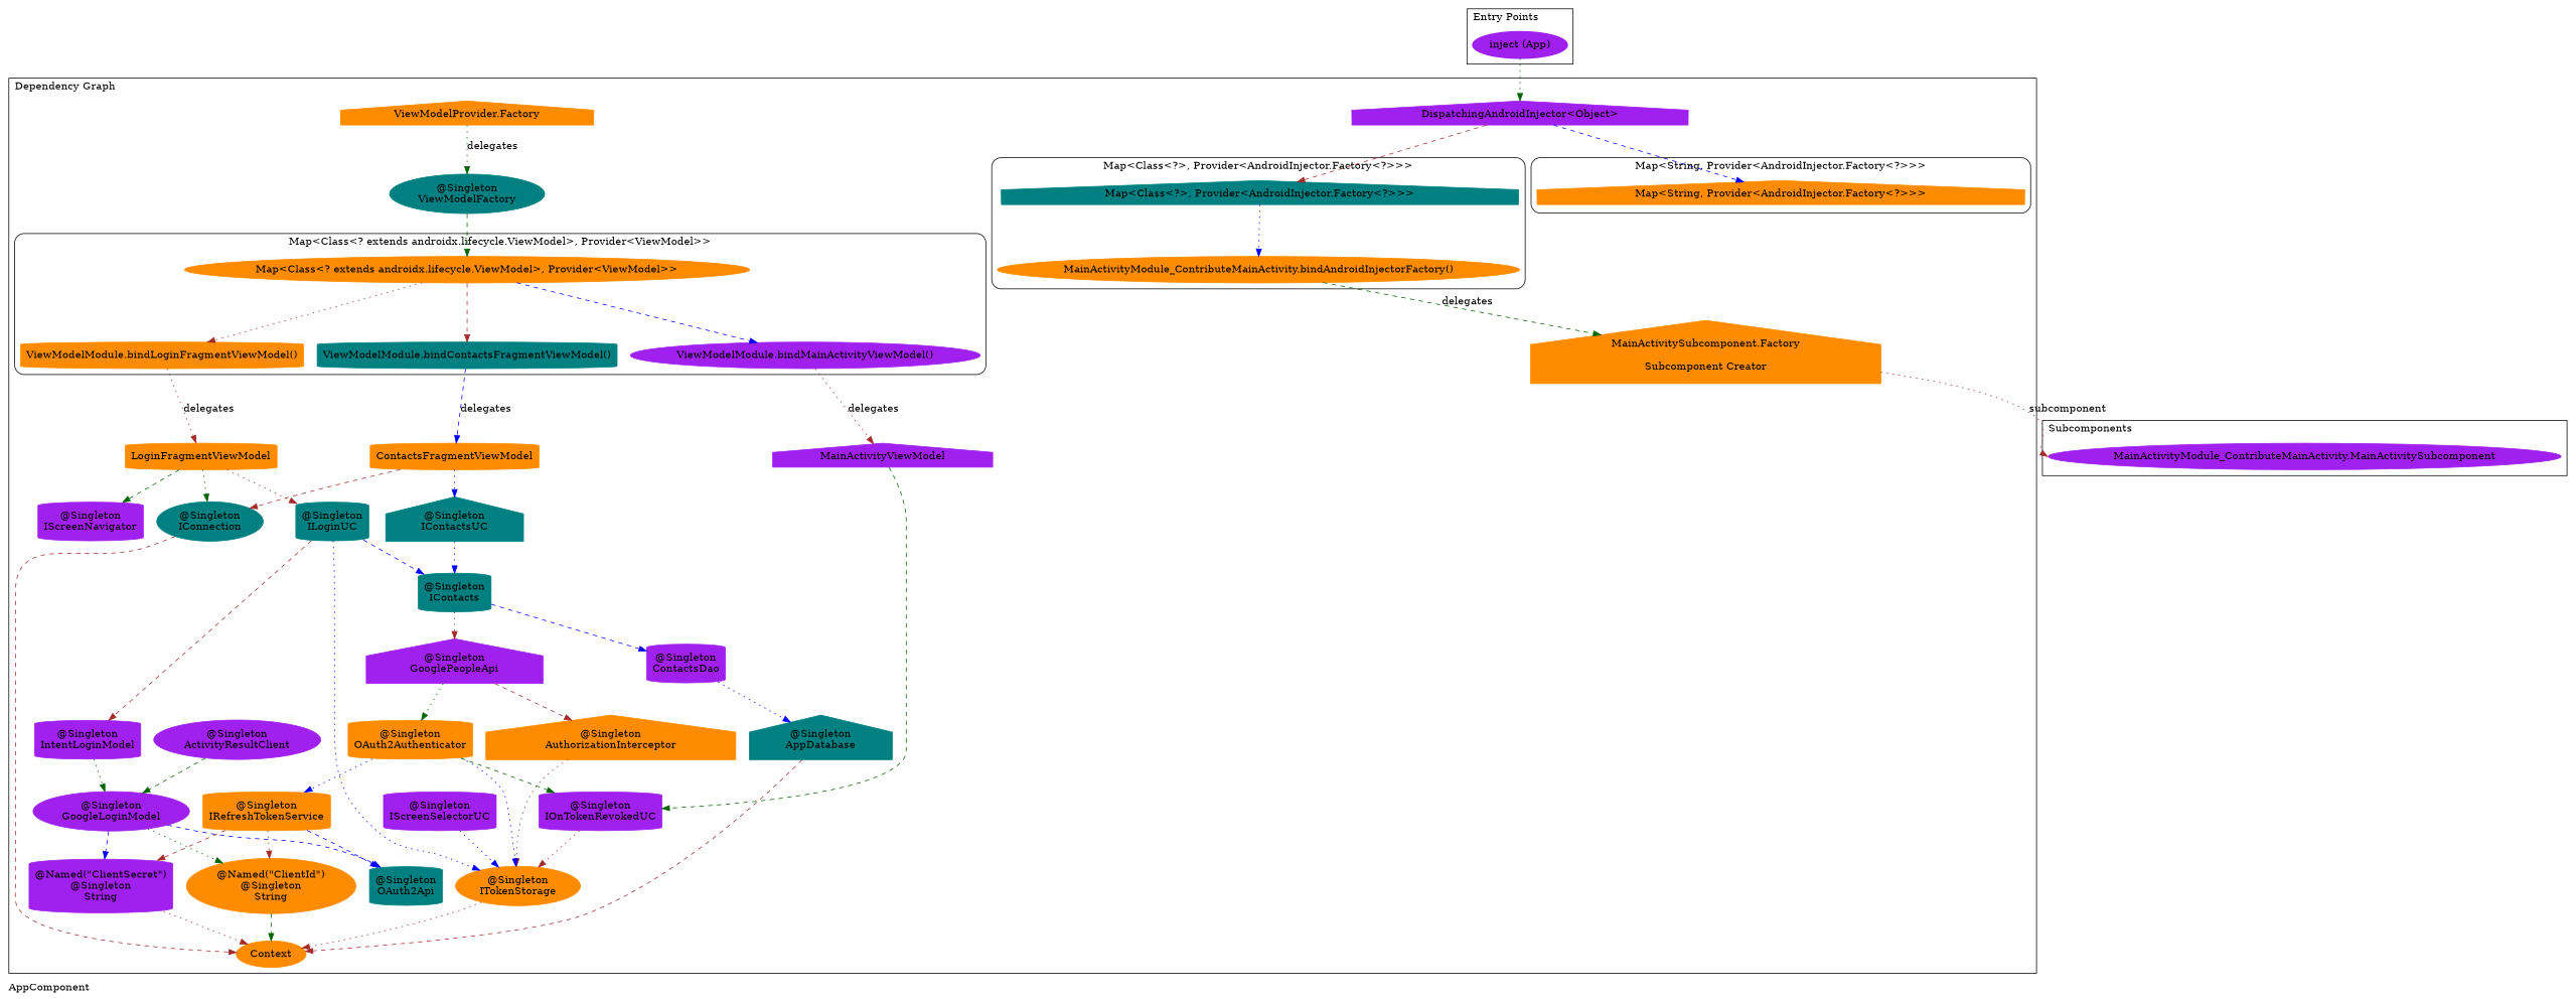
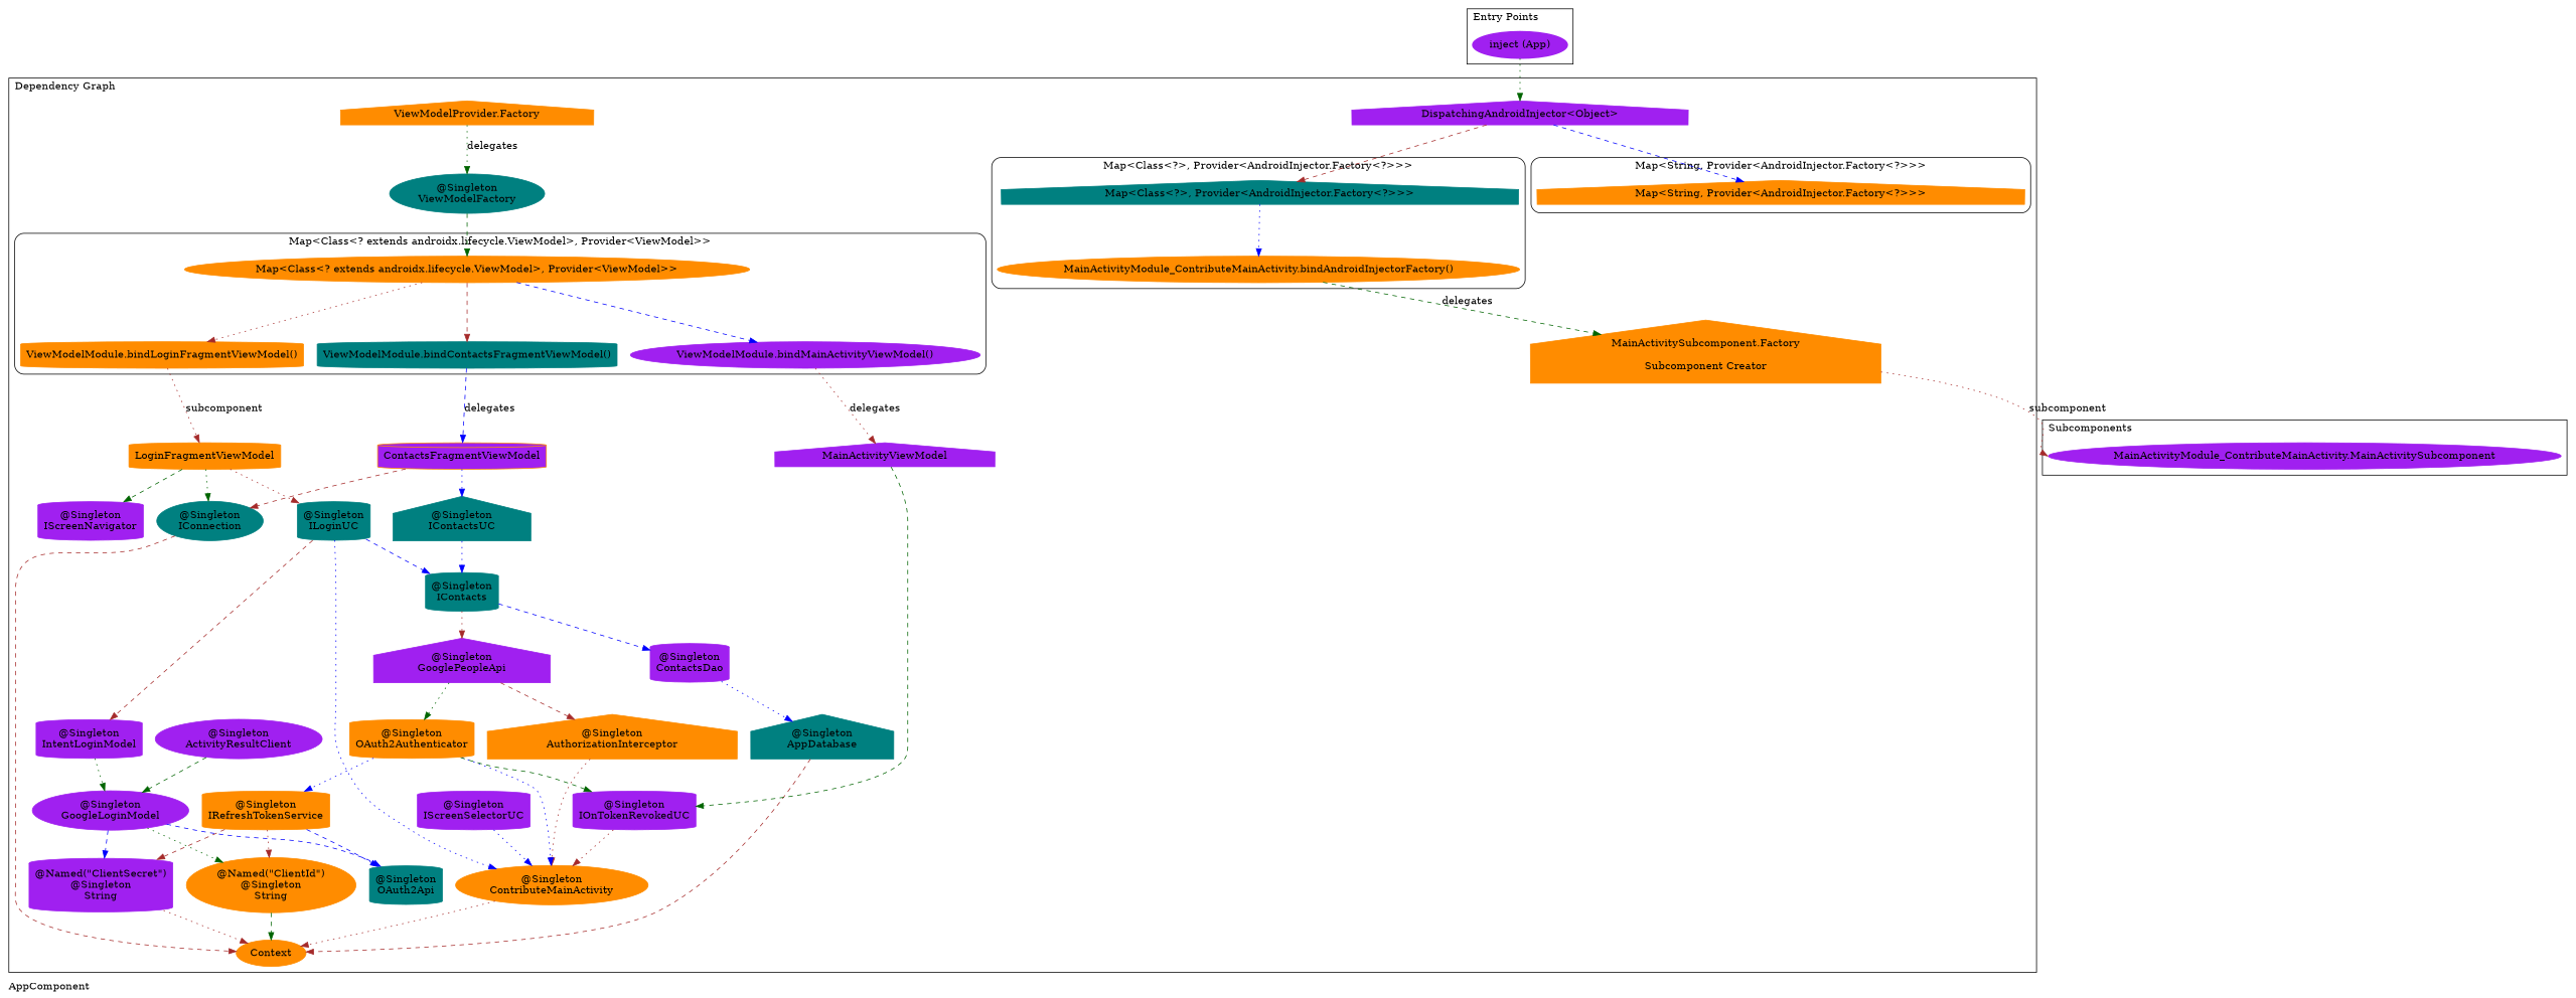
  digraph {
    compound=true
    label=AppComponent
    labeljust=l
    rankdir=TB
    node [color=darkorange shape=cylinder style=filled]
    edge [color=brown style=dotted]
    n1 [label="MainActivityModule_ContributeMainActivity.bindAndroidInjectorFactory()" shape=ellipse]
    n2 [color=teal label="Map<Class<?>, Provider<AndroidInjector.Factory<?>>>" shape=house]
    n3 [label="Map<String, Provider<AndroidInjector.Factory<?>>>" shape=house]
    n4 [label="ViewModelModule.bindLoginFragmentViewModel()"]
    n5 [color=teal label="ViewModelModule.bindContactsFragmentViewModel()"]
    n6 [color=purple label="ViewModelModule.bindMainActivityViewModel()" shape=ellipse]
    n7 [label="Map<Class<? extends androidx.lifecycle.ViewModel>, Provider<ViewModel>>" shape=ellipse]
    n8 [color=purple label="DispatchingAndroidInjector<Object>" shape=house]
    n9 [label="MainActivitySubcomponent.Factory\n\nSubcomponent Creator" shape=house]
    n10 [label="ViewModelProvider.Factory" shape=house]
    n11 [color=teal label="@Singleton\nViewModelFactory" shape=ellipse]
    n12 [label=LoginFragmentViewModel]
    n13 [color=purple label="@Singleton\nIScreenNavigator"]
    n14 [color=teal label="@Singleton\nIConnection" shape=ellipse]
    n15 [color=teal label="@Singleton\nILoginUC"]
    n16 [label=Context shape=ellipse]
    n17 [color=purple label="@Singleton\nIntentLoginModel"]
-   n18 [label="@Singleton\nITokenStorage" shape=ellipse]
+   n18 [label="@Singleton\nContributeMainActivity" shape=ellipse]
    n19 [color=teal label="@Singleton\nIContacts"]
    n20 [color=purple label="@Singleton\nGoogleLoginModel" shape=ellipse]
    n21 [color=teal label="@Singleton\nOAuth2Api"]
    n22 [label="@Named(\"ClientId\")\n@Singleton\nString" shape=ellipse]
    n23 [color=purple label="@Named(\"ClientSecret\")\n@Singleton\nString"]
    n24 [color=purple label="@Singleton\nGooglePeopleApi" shape=house]
    n25 [color=purple label="@Singleton\nContactsDao"]
    n26 [label="@Singleton\nAuthorizationInterceptor" shape=house]
    n27 [label="@Singleton\nOAuth2Authenticator"]
    n28 [label="@Singleton\nIRefreshTokenService"]
    n29 [color=purple label="@Singleton\nIOnTokenRevokedUC"]
    n30 [color=teal label="@Singleton\nAppDatabase" shape=house]
-   n31 [label=ContactsFragmentViewModel]
+   n31 [label=ContactsFragmentViewModel fillcolor=purple]
    n32 [color=teal label="@Singleton\nIContactsUC" shape=house]
    n33 [color=purple label=MainActivityViewModel shape=house]
    n34 [color=purple label="@Singleton\nIScreenSelectorUC"]
    n35 [color=purple label="@Singleton\nActivityResultClient" shape=ellipse]
    n36 [color=purple label="inject (App)" penwidth=2 shape=ellipse]
    n37 [color=purple label="MainActivityModule_ContributeMainActivity.MainActivitySubcomponent" shape=ellipse]
    subgraph cluster_1 {
      label="Dependency Graph"
      n8
      n9
      n10
      n11
      n12
      n13
      n14
      n15
      n16
      n17
      n18
      n19
      n20
      n21
      n22
      n23
      n24
      n25
      n26
      n27
      n28
      n29
      n30
      n31
      n32
      n33
      n34
      n35
      subgraph cluster_2 {
        color=black
        label=<Map<Class<?>, Provider<AndroidInjector.Factory<?>>>>
        labeljust=c
        style=rounded
        n1
        n2
      }
      subgraph cluster_3 {
        color=black
        label=<Map<String, Provider<AndroidInjector.Factory<?>>>>
        labeljust=c
        style=rounded
        n3
      }
      subgraph cluster_4 {
        color=black
        label=<Map<Class<? extends androidx.lifecycle.ViewModel>, Provider<ViewModel>>>
        labeljust=c
        style=rounded
        n4
        n5
        n6
        n7
      }
    }
    subgraph cluster_5 {
      label="Entry Points"
      n36
    }
    subgraph cluster_6 {
      label=Subcomponents
      shape=folder
      n37
    }
    n1 -> n9 [color=darkgreen label=delegates style=dashed]
    n2 -> n1 [color=blue]
-   n4 -> n12 [label=delegates]
+   n4 -> n12 [label=subcomponent]
    n5 -> n31 [color=blue label=delegates style=dashed]
    n6 -> n33 [label=delegates]
    n7 -> n4
    n7 -> n5 [style=dashed]
    n7 -> n6 [color=blue style=dashed]
    n8 -> n2 [style=dashed]
    n8 -> n3 [color=blue style=dashed]
    n9 -> n37 [headport=w label=subcomponent]
    n10 -> n11 [color=darkgreen label=delegates]
    n11 -> n7 [color=darkgreen style=dashed]
    n12 -> n13 [color=darkgreen style=dashed]
    n12 -> n14 [color=darkgreen]
    n12 -> n15
    n14 -> n16 [style=dashed]
    n15 -> n17 [style=dashed]
    n15 -> n18 [color=blue]
    n15 -> n19 [color=blue style=dashed]
    n17 -> n20 [color=darkgreen]
    n18 -> n16
    n19 -> n24
    n19 -> n25 [color=blue style=dashed]
    n20 -> n21 [color=blue style=dashed]
    n20 -> n22 [color=darkgreen]
    n20 -> n23 [color=blue style=dashed]
    n22 -> n16 [color=darkgreen style=dashed]
    n23 -> n16
    n24 -> n26 [style=dashed]
    n24 -> n27 [color=darkgreen]
    n25 -> n30 [color=blue]
    n26 -> n18
    n27 -> n18 [color=blue]
    n27 -> n28 [color=blue]
    n27 -> n29 [color=darkgreen style=dashed]
    n28 -> n21 [color=blue style=dashed]
    n28 -> n22
    n28 -> n23 [style=dashed]
    n29 -> n18
    n30 -> n16 [style=dashed]
    n31 -> n14 [style=dashed]
    n31 -> n32 [color=blue]
    n32 -> n19 [color=blue]
    n33 -> n29 [color=darkgreen style=dashed]
    n34 -> n18 [color=blue]
    n35 -> n20 [color=darkgreen style=dashed]
    n36 -> n8 [color=darkgreen]
  }
